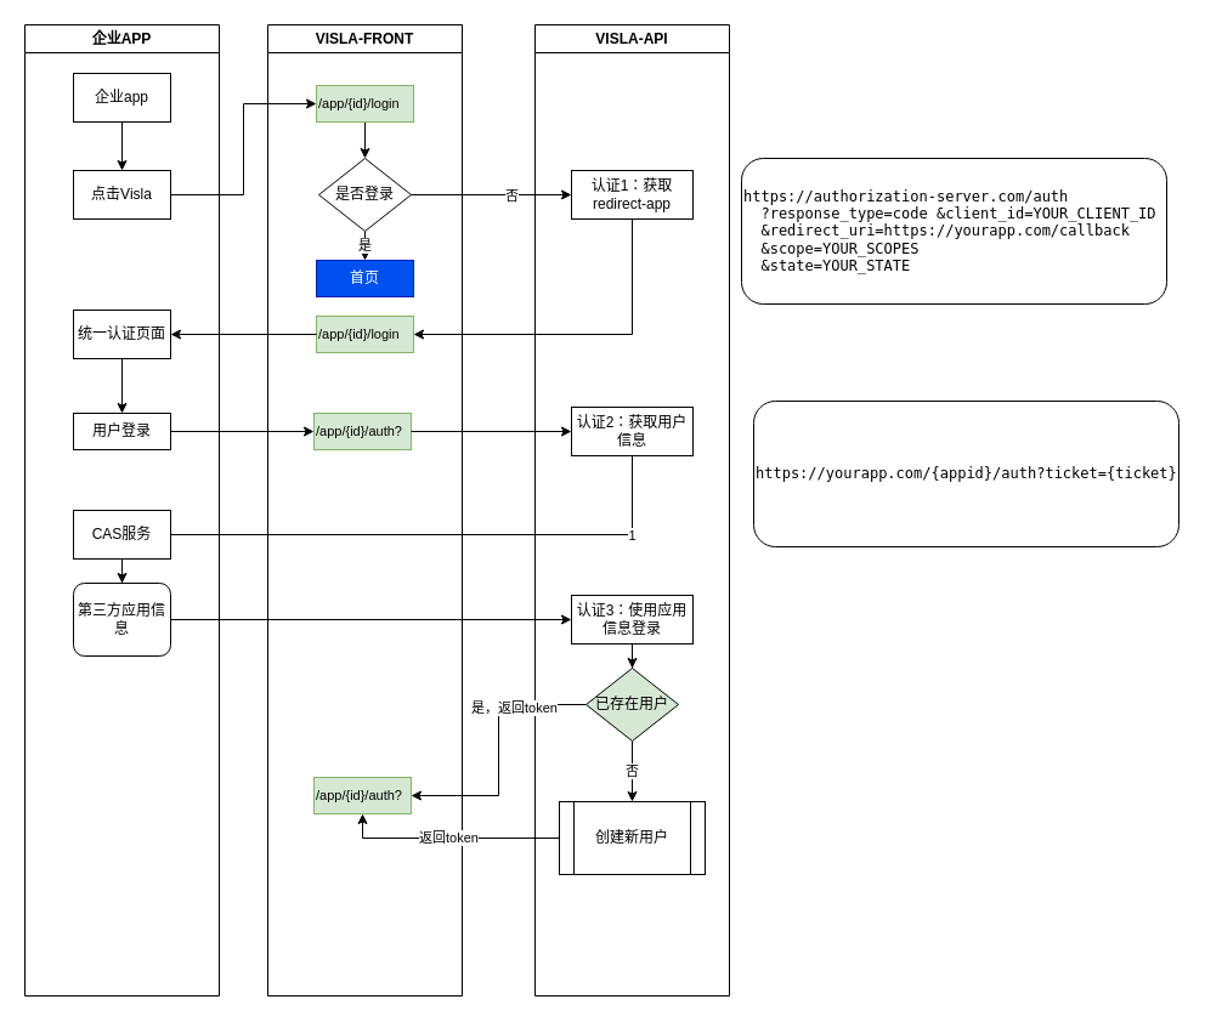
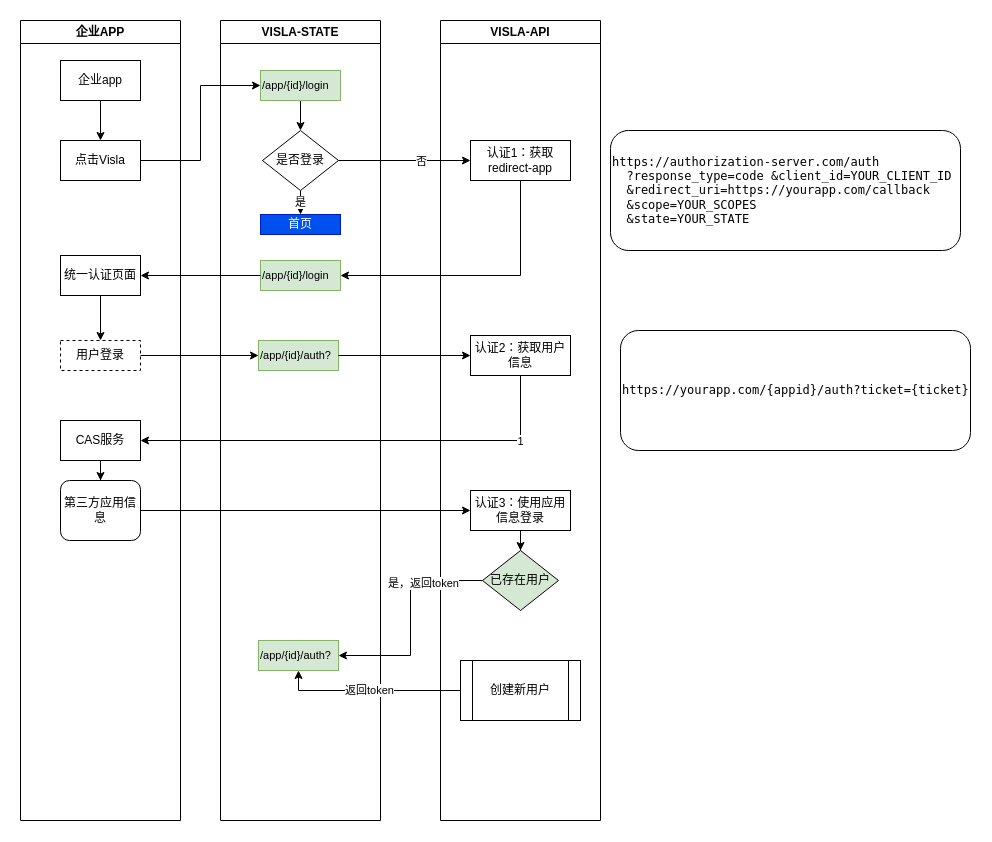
  <mxCell id="0" />
  <mxCell id="1" parent="0" />
  <mxCell id="2" value="企业APP" style="swimlane;whiteSpace=wrap;html=1;" vertex="1" parent="1"><mxGeometry x="20" y="20" width="160" height="800" as="geometry" /></mxCell>
  <mxCell id="3" value="企业app" style="rounded=0;whiteSpace=wrap;html=1;" vertex="1" parent="2"><mxGeometry x="40" y="40" width="80" height="40" as="geometry" /></mxCell>
  <mxCell id="4" value="点击Visla" style="rounded=0;whiteSpace=wrap;html=1;" vertex="1" parent="2"><mxGeometry x="40" y="120" width="80" height="40" as="geometry" /></mxCell>
  <mxCell id="5" style="edgeStyle=orthogonalEdgeStyle;rounded=0;orthogonalLoop=1;jettySize=auto;html=1;exitX=0.5;exitY=1;exitDx=0;exitDy=0;entryX=0.5;entryY=0;entryDx=0;entryDy=0;" edge="1" parent="2" source="3" target="4"><mxGeometry relative="1" as="geometry" /></mxCell>
  <mxCell id="6" value="" style="edgeStyle=orthogonalEdgeStyle;rounded=0;orthogonalLoop=1;jettySize=auto;html=1;" edge="1" parent="2" source="7" target="8"><mxGeometry relative="1" as="geometry" /></mxCell>
  <mxCell id="7" value="统一认证页面" style="rounded=0;whiteSpace=wrap;html=1;" vertex="1" parent="2"><mxGeometry x="40" y="235" width="80" height="40" as="geometry" /></mxCell>
- <mxCell id="8" value="用户登录" style="rounded=0;whiteSpace=wrap;html=1;" vertex="1" parent="2"><mxGeometry x="40" y="320" width="80" height="30" as="geometry" /></mxCell>
+ <mxCell id="8" value="用户登录" style="rounded=0;whiteSpace=wrap;html=1;dashed=1;" vertex="1" parent="2"><mxGeometry x="40" y="320" width="80" height="30" as="geometry" /></mxCell>
  <mxCell id="9" value="" style="edgeStyle=orthogonalEdgeStyle;rounded=0;orthogonalLoop=1;jettySize=auto;html=1;" edge="1" parent="2" source="10" target="11"><mxGeometry relative="1" as="geometry" /></mxCell>
  <mxCell id="10" value="CAS服务" style="rounded=0;whiteSpace=wrap;html=1;" vertex="1" parent="2"><mxGeometry x="40" y="400" width="80" height="40" as="geometry" /></mxCell>
  <mxCell id="11" value="第三方应用信息" style="rounded=1;whiteSpace=wrap;html=1;" vertex="1" parent="2"><mxGeometry x="40" y="460" width="80" height="60" as="geometry" /></mxCell>
- <mxCell id="12" value="VISLA-FRONT" style="swimlane;whiteSpace=wrap;html=1;" vertex="1" parent="1"><mxGeometry x="220" y="20" width="160" height="800" as="geometry" /></mxCell>
+ <mxCell id="12" value="VISLA-STATE" style="swimlane;whiteSpace=wrap;html=1;" vertex="1" parent="1"><mxGeometry x="220" y="20" width="160" height="800" as="geometry" /></mxCell>
  <mxCell id="13" value="" style="edgeStyle=orthogonalEdgeStyle;rounded=0;orthogonalLoop=1;jettySize=auto;html=1;" edge="1" parent="12" source="14" target="16"><mxGeometry relative="1" as="geometry" /></mxCell>
  <mxCell id="14" value="&lt;font style=&quot;font-size: 11px;&quot;&gt;/app/{id}/login&lt;/font&gt;" style="rounded=0;html=1;fillColor=#d5e8d4;strokeColor=#82b366;gradientColor=none;align=left;whiteSpace=wrap;" vertex="1" parent="12"><mxGeometry x="40" y="50" width="80" height="30" as="geometry" /></mxCell>
  <mxCell id="15" value="是" style="edgeStyle=orthogonalEdgeStyle;rounded=0;orthogonalLoop=1;jettySize=auto;html=1;" edge="1" parent="12" source="16" target="17"><mxGeometry relative="1" as="geometry" /></mxCell>
  <mxCell id="16" value="是否登录" style="rhombus;whiteSpace=wrap;html=1;" vertex="1" parent="12"><mxGeometry x="42" y="110" width="76" height="60" as="geometry" /></mxCell>
- <mxCell id="17" value="首页" style="rounded=0;whiteSpace=wrap;html=1;fillColor=#0050ef;fontColor=#ffffff;strokeColor=#001DBC;" vertex="1" parent="12"><mxGeometry x="40" y="194" width="80" height="30" as="geometry" /></mxCell>
+ <mxCell id="17" value="首页" style="rounded=0;whiteSpace=wrap;html=1;fillColor=#0050ef;fontColor=#ffffff;strokeColor=#001DBC;" vertex="1" parent="12"><mxGeometry x="40" y="194" width="80" height="20" as="geometry" /></mxCell>
  <mxCell id="18" value="&lt;font style=&quot;font-size: 11px;&quot;&gt;/app/{id}/login&lt;/font&gt;" style="rounded=0;html=1;fillColor=#d5e8d4;strokeColor=#82b366;gradientColor=none;align=left;whiteSpace=wrap;" vertex="1" parent="12"><mxGeometry x="40" y="240" width="80" height="30" as="geometry" /></mxCell>
  <mxCell id="19" value="&lt;font style=&quot;font-size: 11px;&quot;&gt;/app/{id}/auth?&lt;/font&gt;" style="rounded=0;html=1;fillColor=#d5e8d4;strokeColor=#82b366;gradientColor=none;align=left;whiteSpace=wrap;" vertex="1" parent="12"><mxGeometry x="38" y="320" width="80" height="30" as="geometry" /></mxCell>
  <mxCell id="20" value="&lt;font style=&quot;font-size: 11px;&quot;&gt;/app/{id}/auth?&lt;/font&gt;" style="rounded=0;html=1;fillColor=#d5e8d4;strokeColor=#82b366;gradientColor=none;align=left;whiteSpace=wrap;" vertex="1" parent="12"><mxGeometry x="38" y="620" width="80" height="30" as="geometry" /></mxCell>
  <mxCell id="21" value="VISLA-API" style="swimlane;whiteSpace=wrap;html=1;" vertex="1" parent="1"><mxGeometry x="440" y="20" width="160" height="800" as="geometry" /></mxCell>
  <mxCell id="22" value="认证1：获取redirect-app" style="rounded=0;whiteSpace=wrap;html=1;" vertex="1" parent="21"><mxGeometry x="30" y="120" width="100" height="40" as="geometry" /></mxCell>
  <mxCell id="23" value="认证2：获取用户信息" style="rounded=0;whiteSpace=wrap;html=1;" vertex="1" parent="21"><mxGeometry x="30" y="315" width="100" height="40" as="geometry" /></mxCell>
  <mxCell id="24" value="" style="edgeStyle=orthogonalEdgeStyle;rounded=0;orthogonalLoop=1;jettySize=auto;html=1;" edge="1" parent="21" source="25" target="27"><mxGeometry relative="1" as="geometry" /></mxCell>
  <mxCell id="25" value="认证3：使用应用信息登录" style="rounded=0;whiteSpace=wrap;html=1;" vertex="1" parent="21"><mxGeometry x="30" y="470" width="100" height="40" as="geometry" /></mxCell>
- <mxCell id="26" value="否" style="edgeStyle=orthogonalEdgeStyle;rounded=0;orthogonalLoop=1;jettySize=auto;html=1;" edge="1" parent="21" source="27" target="28"><mxGeometry relative="1" as="geometry" /></mxCell>
  <mxCell id="27" value="已存在用户" style="rhombus;whiteSpace=wrap;html=1;fillColor=#d5e8d4;" vertex="1" parent="21"><mxGeometry x="42" y="530" width="76" height="60" as="geometry" /></mxCell>
  <mxCell id="28" value="创建新用户" style="shape=process;whiteSpace=wrap;html=1;backgroundOutline=1;" vertex="1" parent="21"><mxGeometry x="20" y="640" width="120" height="60" as="geometry" /></mxCell>
  <mxCell id="29" style="edgeStyle=orthogonalEdgeStyle;rounded=0;orthogonalLoop=1;jettySize=auto;html=1;entryX=0;entryY=0.5;entryDx=0;entryDy=0;" edge="1" parent="1" source="4" target="14"><mxGeometry relative="1" as="geometry" /></mxCell>
  <mxCell id="30" style="edgeStyle=orthogonalEdgeStyle;rounded=0;orthogonalLoop=1;jettySize=auto;html=1;" edge="1" parent="1" source="16" target="22"><mxGeometry relative="1" as="geometry" /></mxCell>
  <mxCell id="31" value="否" style="edgeLabel;html=1;align=center;verticalAlign=middle;resizable=0;points=[];" vertex="1" connectable="0" parent="30"><mxGeometry x="0.235" relative="1" as="geometry"><mxPoint as="offset" /></mxGeometry></mxCell>
  <mxCell id="32" style="edgeStyle=orthogonalEdgeStyle;rounded=0;orthogonalLoop=1;jettySize=auto;html=1;entryX=1;entryY=0.5;entryDx=0;entryDy=0;exitX=0.5;exitY=1;exitDx=0;exitDy=0;" edge="1" parent="1" source="22" target="18"><mxGeometry relative="1" as="geometry" /></mxCell>
  <mxCell id="33" style="edgeStyle=orthogonalEdgeStyle;rounded=0;orthogonalLoop=1;jettySize=auto;html=1;entryX=1;entryY=0.5;entryDx=0;entryDy=0;" edge="1" parent="1" source="18" target="7"><mxGeometry relative="1" as="geometry" /></mxCell>
  <mxCell id="34" style="edgeStyle=orthogonalEdgeStyle;rounded=0;orthogonalLoop=1;jettySize=auto;html=1;" edge="1" parent="1" source="8" target="19"><mxGeometry relative="1" as="geometry" /></mxCell>
  <mxCell id="35" style="edgeStyle=orthogonalEdgeStyle;rounded=0;orthogonalLoop=1;jettySize=auto;html=1;entryX=0;entryY=0.5;entryDx=0;entryDy=0;" edge="1" parent="1" source="19" target="23"><mxGeometry relative="1" as="geometry" /></mxCell>
- <mxCell id="36" style="edgeStyle=orthogonalEdgeStyle;rounded=0;orthogonalLoop=1;jettySize=auto;html=1;entryX=1;entryY=0.5;entryDx=0;entryDy=0;exitX=0.5;exitY=1;exitDx=0;exitDy=0;endArrow=none;" edge="1" parent="1" source="23" target="10"><mxGeometry relative="1" as="geometry" /></mxCell>
+ <mxCell id="36" style="edgeStyle=orthogonalEdgeStyle;rounded=0;orthogonalLoop=1;jettySize=auto;html=1;entryX=1;entryY=0.5;entryDx=0;entryDy=0;exitX=0.5;exitY=1;exitDx=0;exitDy=0;" edge="1" parent="1" source="23" target="10"><mxGeometry relative="1" as="geometry" /></mxCell>
  <mxCell id="37" value="1" style="edgeLabel;html=1;align=center;verticalAlign=middle;resizable=0;points=[];" vertex="1" connectable="0" parent="36"><mxGeometry x="-0.703" relative="1" as="geometry"><mxPoint as="offset" /></mxGeometry></mxCell>
  <mxCell id="38" style="edgeStyle=orthogonalEdgeStyle;rounded=0;orthogonalLoop=1;jettySize=auto;html=1;entryX=0;entryY=0.5;entryDx=0;entryDy=0;" edge="1" parent="1" source="11" target="25"><mxGeometry relative="1" as="geometry" /></mxCell>
  <mxCell id="39" style="edgeStyle=orthogonalEdgeStyle;rounded=0;orthogonalLoop=1;jettySize=auto;html=1;entryX=1;entryY=0.5;entryDx=0;entryDy=0;" edge="1" parent="1" source="27" target="20"><mxGeometry relative="1" as="geometry"><mxPoint x="360" y="655" as="targetPoint" /></mxGeometry></mxCell>
  <mxCell id="40" value="是，返回token" style="edgeLabel;html=1;align=center;verticalAlign=middle;resizable=0;points=[];" vertex="1" connectable="0" parent="39"><mxGeometry x="-0.456" y="2" relative="1" as="geometry"><mxPoint as="offset" /></mxGeometry></mxCell>
  <mxCell id="41" value="返回token" style="edgeStyle=orthogonalEdgeStyle;rounded=0;orthogonalLoop=1;jettySize=auto;html=1;entryX=0.5;entryY=1;entryDx=0;entryDy=0;" edge="1" parent="1" source="28" target="20"><mxGeometry relative="1" as="geometry" /></mxCell>
  <mxCell id="42" value="&lt;div data-pm-slice=&quot;1 1 []&quot; data-language=&quot;sql&quot; class=&quot;code-block with-line-numbers&quot;&gt;&lt;pre&gt;&lt;div style=&quot;text-align: justify;&quot;&gt;&lt;div data-pm-slice=&quot;1 1 []&quot; data-language=&quot;sql&quot; class=&quot;code-block with-line-numbers&quot;&gt;&lt;pre&gt;&lt;code spellcheck=&quot;false&quot;&gt;https://authorization-server.com/auth&lt;br/&gt;  ?response_type=code &amp;amp;client_id=YOUR_CLIENT_ID&lt;br/&gt;  &amp;amp;redirect_uri=https://yourapp.com/callback&lt;br/&gt;  &amp;amp;scope=YOUR_SCOPES&lt;br/&gt;  &amp;amp;state=YOUR_STATE&lt;/code&gt;&lt;/pre&gt;&lt;/div&gt;&lt;/div&gt;&lt;/pre&gt;&lt;/div&gt;" style="rounded=1;html=1;whiteSpace=wrap;align=left;" vertex="1" parent="1"><mxGeometry x="610" y="130" width="350" height="120" as="geometry" /></mxCell>
  <mxCell id="43" value="&lt;div data-pm-slice=&quot;1 1 []&quot; data-language=&quot;sql&quot; class=&quot;code-block with-line-numbers&quot;&gt;&lt;pre&gt;&lt;div style=&quot;text-align: justify;&quot;&gt;&lt;div data-pm-slice=&quot;1 1 []&quot; data-language=&quot;sql&quot; class=&quot;code-block with-line-numbers&quot;&gt;&lt;pre&gt;&lt;code spellcheck=&quot;false&quot;&gt;https://yourapp.com/{appid}/auth?ticket={ticket}&lt;/code&gt;&lt;/pre&gt;&lt;/div&gt;&lt;/div&gt;&lt;/pre&gt;&lt;/div&gt;" style="rounded=1;html=1;whiteSpace=wrap;align=left;" vertex="1" parent="1"><mxGeometry x="620" y="330" width="350" height="120" as="geometry" /></mxCell>
